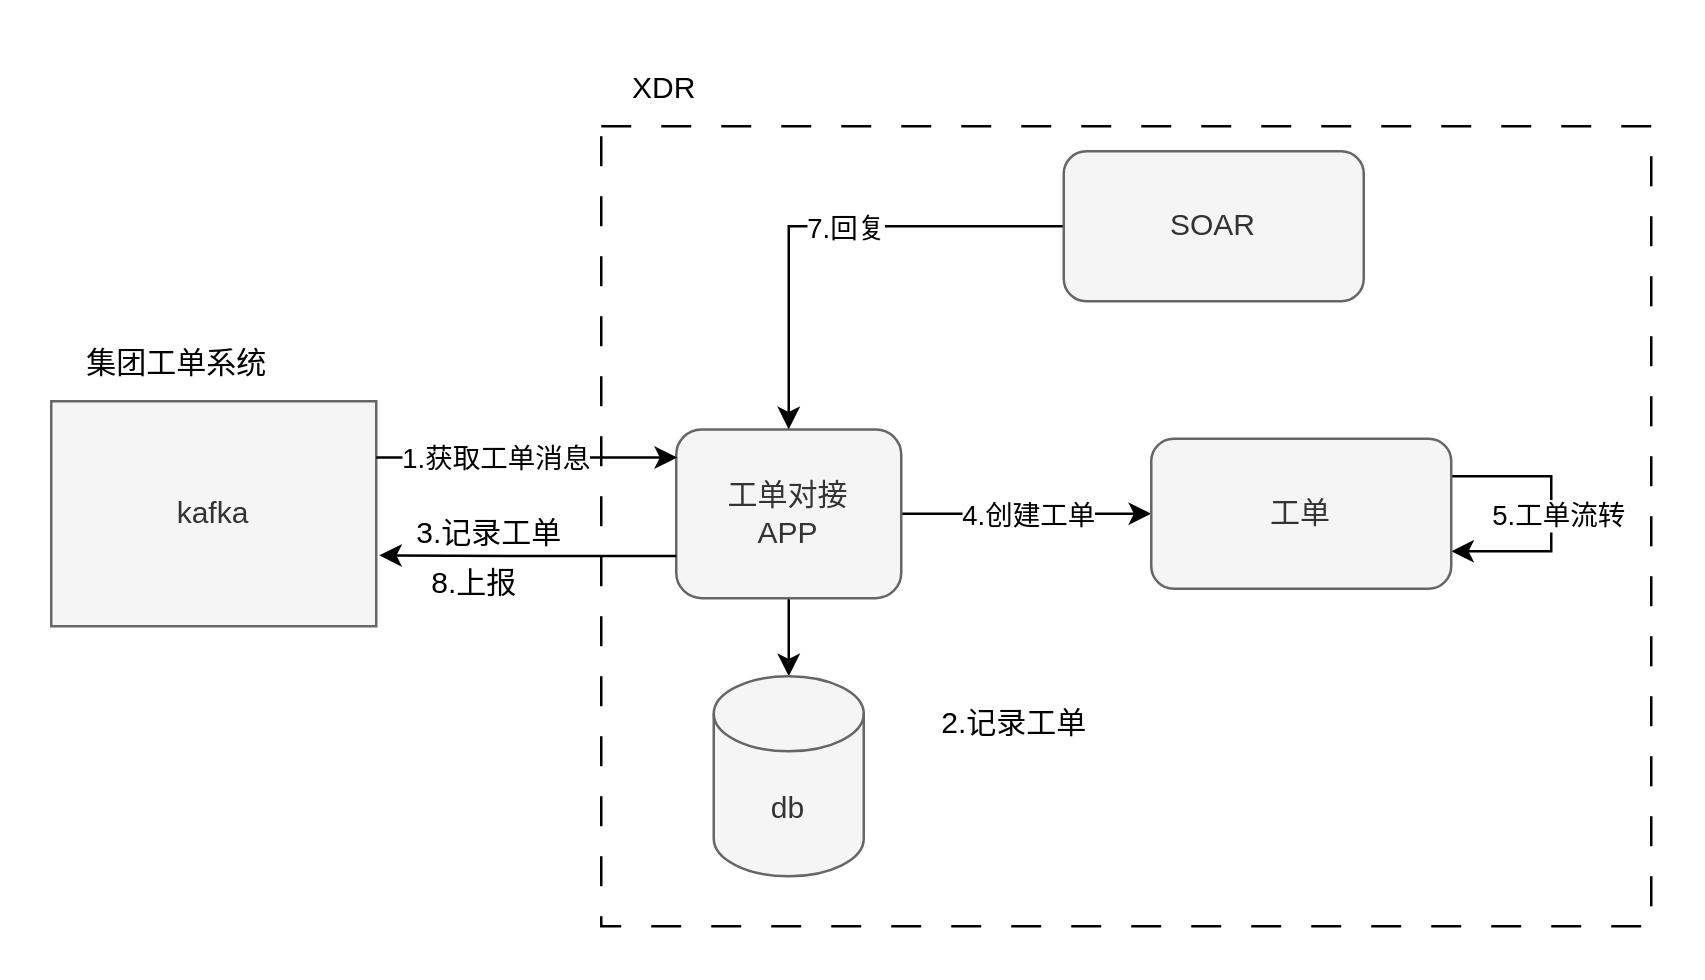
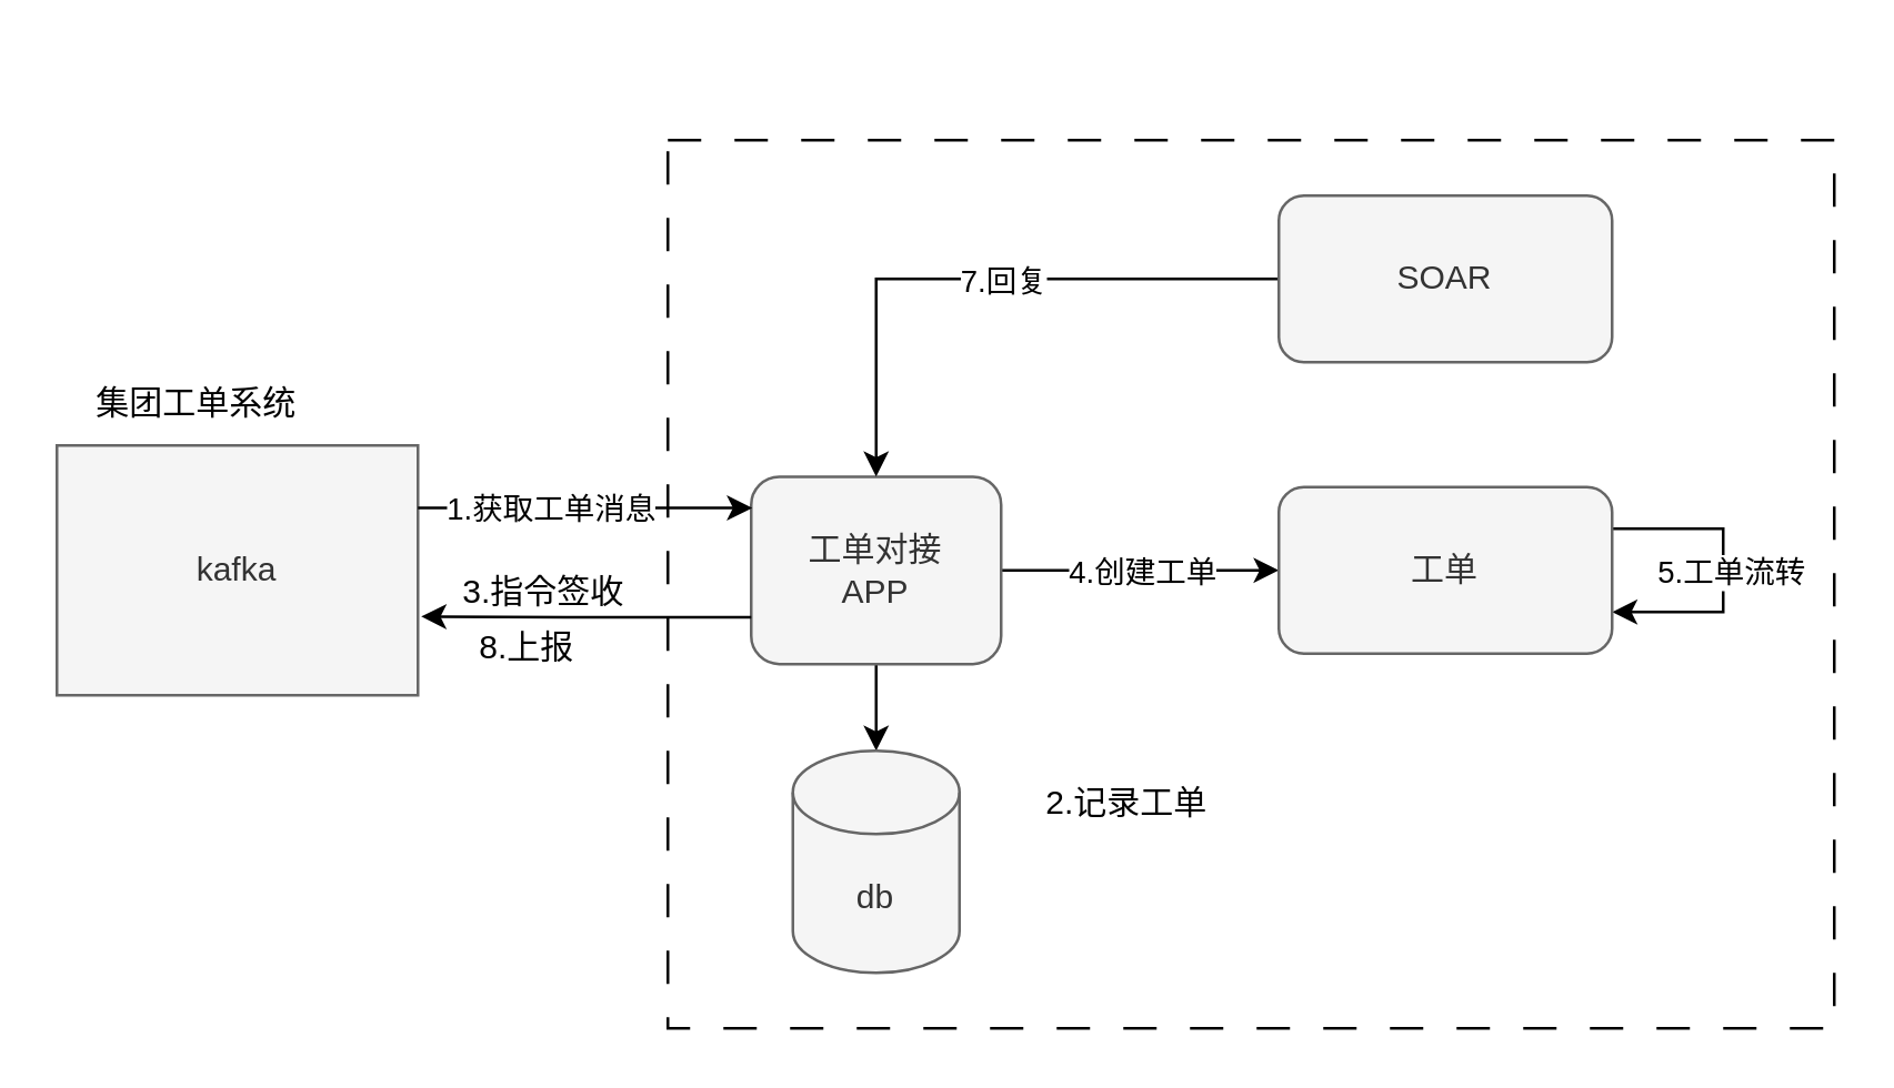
  <mxCell id="0" />
  <mxCell id="1" parent="0" />
  <mxCell id="2" value="kafka" style="rounded=0;whiteSpace=wrap;html=1;fillColor=#f5f5f5;fontColor=#333333;strokeColor=#666666;" parent="1" vertex="1"><mxGeometry x="20" y="160" width="130" height="90" as="geometry" /></mxCell>
  <mxCell id="3" value="" style="rounded=0;whiteSpace=wrap;html=1;dashed=1;dashPattern=12 12;" parent="1" vertex="1"><mxGeometry x="240" y="50" width="420" height="320" as="geometry" /></mxCell>
- <mxCell id="4" value="XDR" style="text;html=1;align=center;verticalAlign=middle;resizable=0;points=[];autosize=1;strokeColor=none;fillColor=none;" parent="1" vertex="1"><mxGeometry x="240" y="20" width="50" height="30" as="geometry" /></mxCell>
  <mxCell id="5" style="edgeStyle=orthogonalEdgeStyle;rounded=0;orthogonalLoop=1;jettySize=auto;html=1;exitX=0.5;exitY=1;exitDx=0;exitDy=0;" parent="1" source="8" target="12" edge="1"><mxGeometry relative="1" as="geometry" /></mxCell>
  <mxCell id="6" style="edgeStyle=orthogonalEdgeStyle;rounded=0;orthogonalLoop=1;jettySize=auto;html=1;exitX=1;exitY=0.5;exitDx=0;exitDy=0;" parent="1" source="8" target="15" edge="1"><mxGeometry relative="1" as="geometry" /></mxCell>
  <mxCell id="7" value="4.创建工单" style="edgeLabel;html=1;align=center;verticalAlign=middle;resizable=0;points=[];" parent="6" vertex="1" connectable="0"><mxGeometry x="-0.358" relative="1" as="geometry"><mxPoint x="18" as="offset" /></mxGeometry></mxCell>
  <mxCell id="8" value="工单对接&lt;br&gt;APP" style="rounded=1;whiteSpace=wrap;html=1;fillColor=#f5f5f5;fontColor=#333333;strokeColor=#666666;" parent="1" vertex="1"><mxGeometry x="270" y="171.25" width="90" height="67.5" as="geometry" /></mxCell>
  <mxCell id="9" style="edgeStyle=orthogonalEdgeStyle;rounded=0;orthogonalLoop=1;jettySize=auto;html=1;exitX=1;exitY=0.25;exitDx=0;exitDy=0;entryX=0.004;entryY=0.167;entryDx=0;entryDy=0;entryPerimeter=0;" parent="1" source="2" target="8" edge="1"><mxGeometry relative="1" as="geometry" /></mxCell>
  <mxCell id="10" value="1.获取工单消息" style="edgeLabel;html=1;align=center;verticalAlign=middle;resizable=0;points=[];" parent="9" vertex="1" connectable="0"><mxGeometry x="-0.288" y="2" relative="1" as="geometry"><mxPoint x="4" y="2" as="offset" /></mxGeometry></mxCell>
  <mxCell id="11" style="edgeStyle=orthogonalEdgeStyle;rounded=0;orthogonalLoop=1;jettySize=auto;html=1;exitX=0;exitY=0.75;exitDx=0;exitDy=0;entryX=1.009;entryY=0.685;entryDx=0;entryDy=0;entryPerimeter=0;" parent="1" source="8" target="2" edge="1"><mxGeometry relative="1" as="geometry" /></mxCell>
  <mxCell id="12" value="db" style="shape=cylinder3;whiteSpace=wrap;html=1;boundedLbl=1;backgroundOutline=1;size=15;fillColor=#f5f5f5;fontColor=#333333;strokeColor=#666666;" parent="1" vertex="1"><mxGeometry x="285" y="270" width="60" height="80" as="geometry" /></mxCell>
  <mxCell id="13" style="edgeStyle=orthogonalEdgeStyle;rounded=0;orthogonalLoop=1;jettySize=auto;html=1;exitX=1;exitY=0.25;exitDx=0;exitDy=0;entryX=1;entryY=0.75;entryDx=0;entryDy=0;" parent="1" source="15" target="15" edge="1"><mxGeometry relative="1" as="geometry"><Array as="points"><mxPoint x="620" y="190" /><mxPoint x="620" y="220" /></Array></mxGeometry></mxCell>
  <mxCell id="14" value="5.工单流转" style="edgeLabel;html=1;align=center;verticalAlign=middle;resizable=0;points=[];" parent="13" vertex="1" connectable="0"><mxGeometry x="-0.071" y="3" relative="1" as="geometry"><mxPoint x="-1" y="4" as="offset" /></mxGeometry></mxCell>
  <mxCell id="15" value="工单" style="rounded=1;whiteSpace=wrap;html=1;fillColor=#f5f5f5;fontColor=#333333;strokeColor=#666666;" parent="1" vertex="1"><mxGeometry x="460" y="175" width="120" height="60" as="geometry" /></mxCell>
  <mxCell id="16" style="edgeStyle=orthogonalEdgeStyle;rounded=0;orthogonalLoop=1;jettySize=auto;html=1;exitX=0;exitY=0.5;exitDx=0;exitDy=0;" parent="1" source="18" target="8" edge="1"><mxGeometry relative="1" as="geometry" /></mxCell>
  <mxCell id="17" value="7.回复" style="edgeLabel;html=1;align=center;verticalAlign=middle;resizable=0;points=[];" parent="16" vertex="1" connectable="0"><mxGeometry x="-0.034" y="-2" relative="1" as="geometry"><mxPoint x="4" y="2" as="offset" /></mxGeometry></mxCell>
- <mxCell id="18" value="SOAR" style="rounded=1;whiteSpace=wrap;html=1;fillColor=#f5f5f5;fontColor=#333333;strokeColor=#666666;" parent="1" vertex="1"><mxGeometry x="425" y="60" width="120" height="60" as="geometry" /></mxCell>
+ <mxCell id="18" value="SOAR" style="rounded=1;whiteSpace=wrap;html=1;fillColor=#f5f5f5;fontColor=#333333;strokeColor=#666666;" parent="1" vertex="1"><mxGeometry x="460" y="70" width="120" height="60" as="geometry" /></mxCell>
  <mxCell id="19" value="集团工单系统" style="text;html=1;align=center;verticalAlign=middle;resizable=0;points=[];autosize=1;strokeColor=none;fillColor=none;" parent="1" vertex="1"><mxGeometry x="20" y="130" width="100" height="30" as="geometry" /></mxCell>
- <mxCell id="20" value="3.记录工单" style="text;html=1;align=center;verticalAlign=middle;resizable=0;points=[];autosize=1;strokeColor=none;fillColor=none;" parent="1" vertex="1"><mxGeometry x="155" y="198" width="80" height="30" as="geometry" /></mxCell>
+ <mxCell id="20" value="3.指令签收" style="text;html=1;align=center;verticalAlign=middle;resizable=0;points=[];autosize=1;strokeColor=none;fillColor=none;" parent="1" vertex="1"><mxGeometry x="155" y="198" width="80" height="30" as="geometry" /></mxCell>
  <mxCell id="21" value="2.记录工单" style="text;html=1;align=center;verticalAlign=middle;resizable=0;points=[];autosize=1;strokeColor=none;fillColor=none;" parent="1" vertex="1"><mxGeometry x="365" y="273.75" width="80" height="30" as="geometry" /></mxCell>
  <mxCell id="22" value="8.上报" style="text;html=1;align=center;verticalAlign=middle;resizable=0;points=[];autosize=1;strokeColor=none;fillColor=none;" parent="1" vertex="1"><mxGeometry x="159" y="218" width="60" height="30" as="geometry" /></mxCell>
